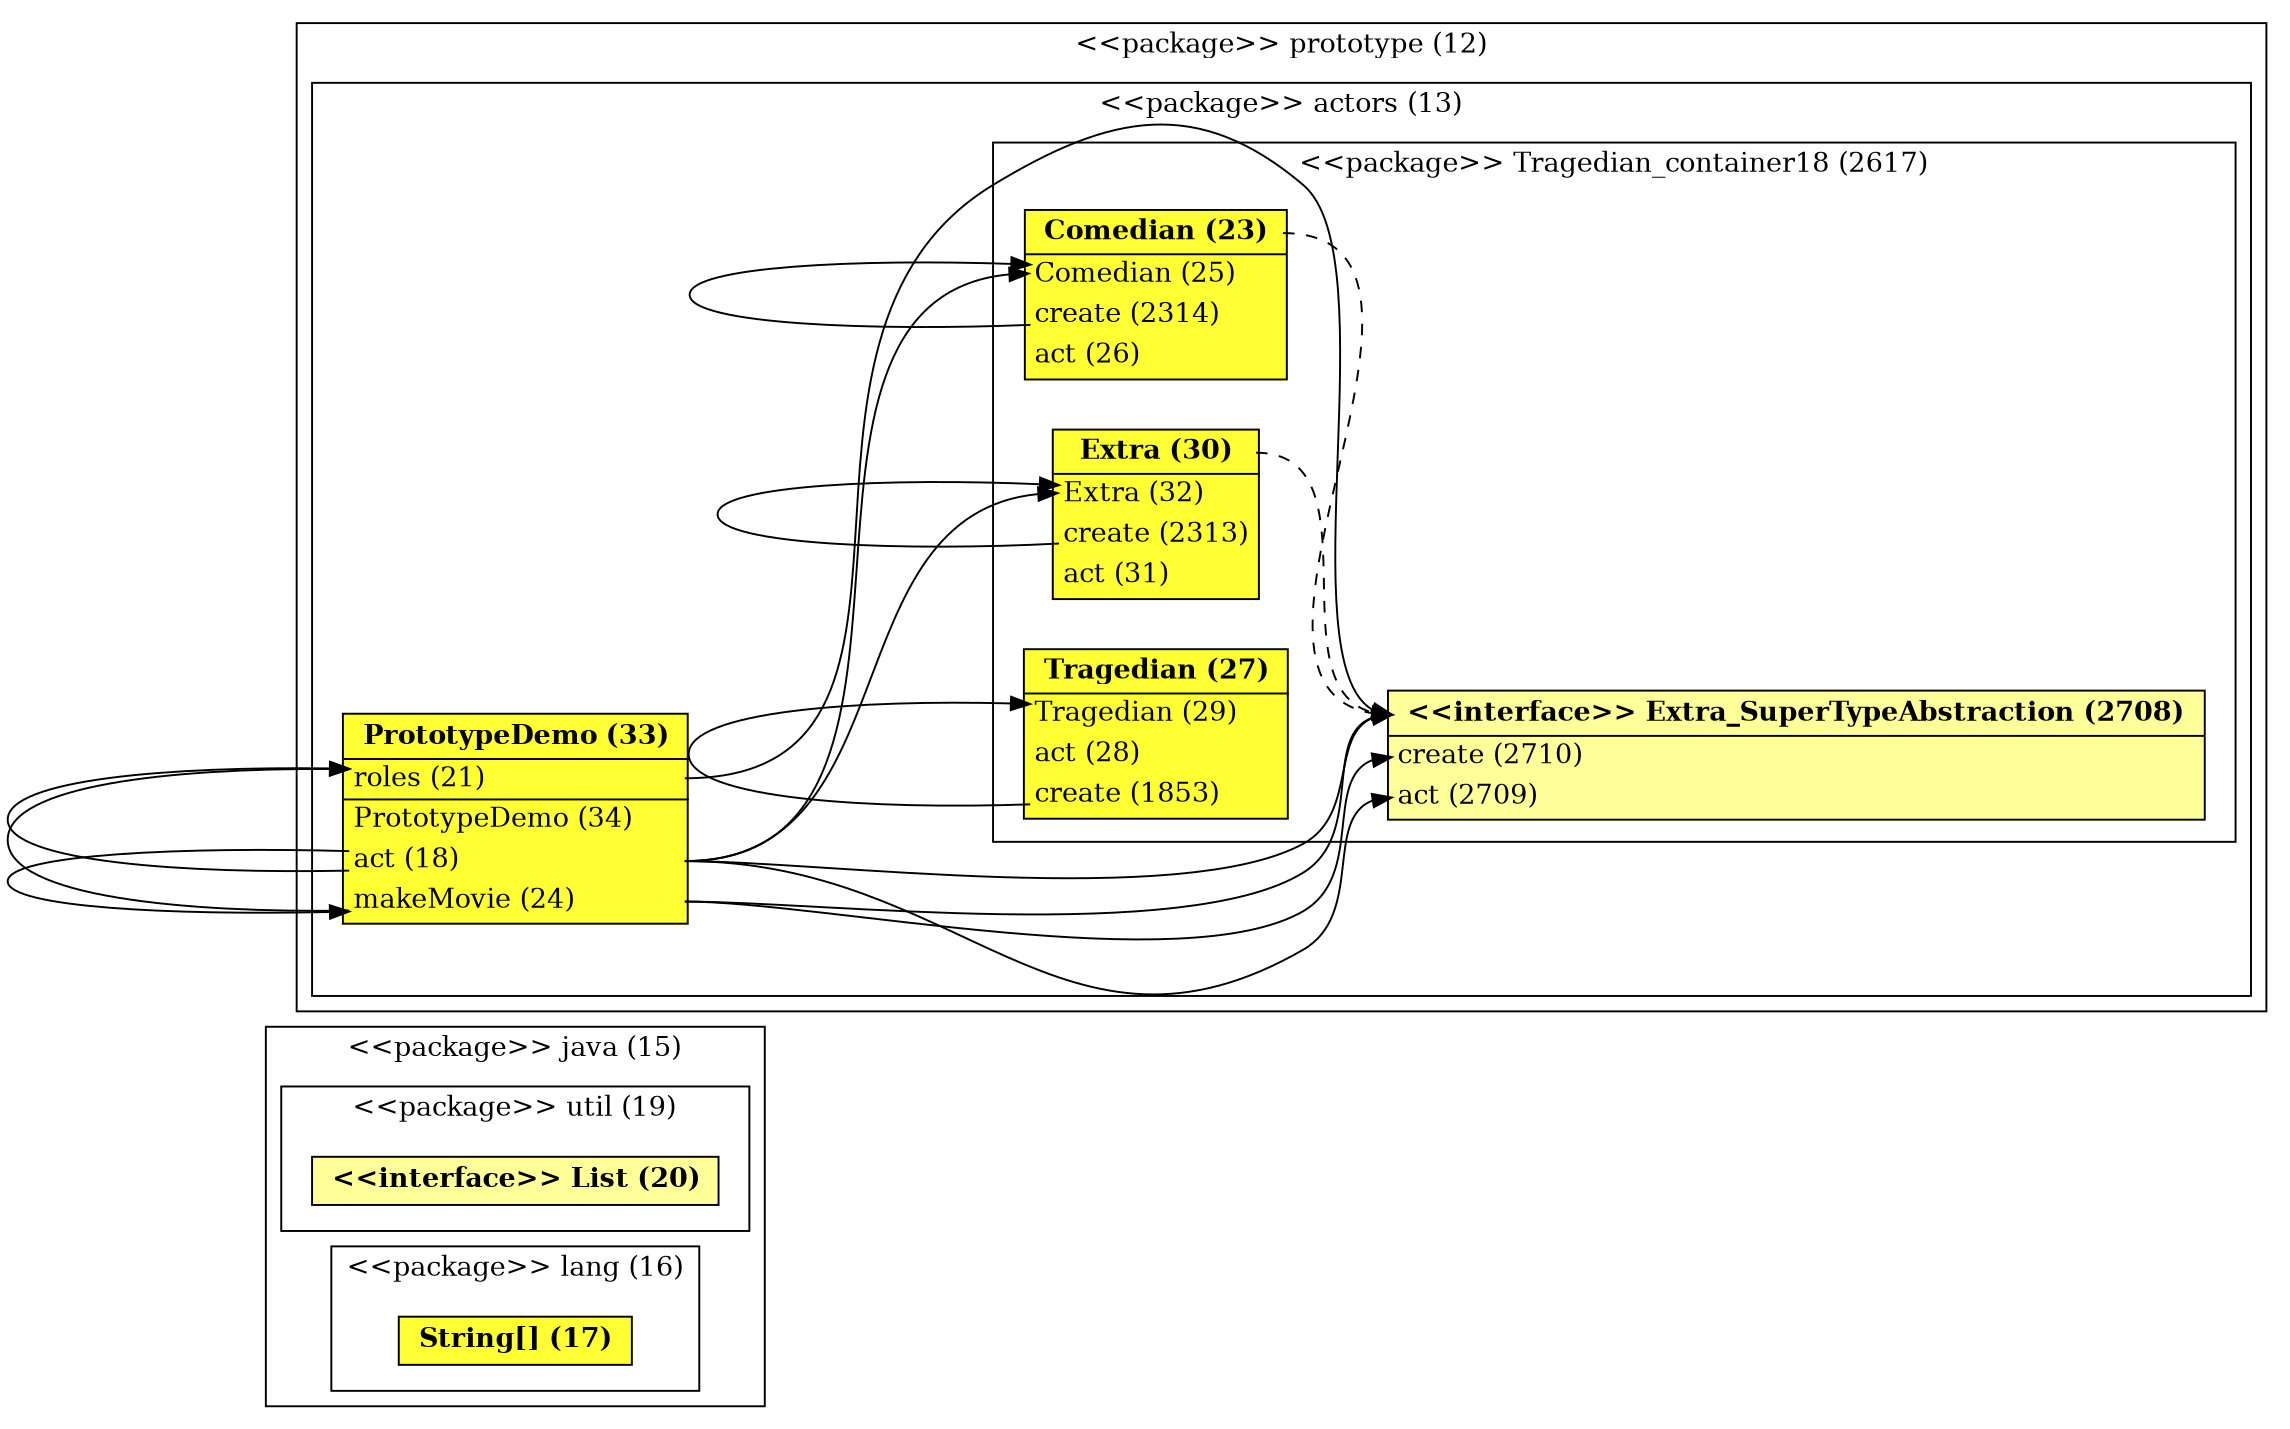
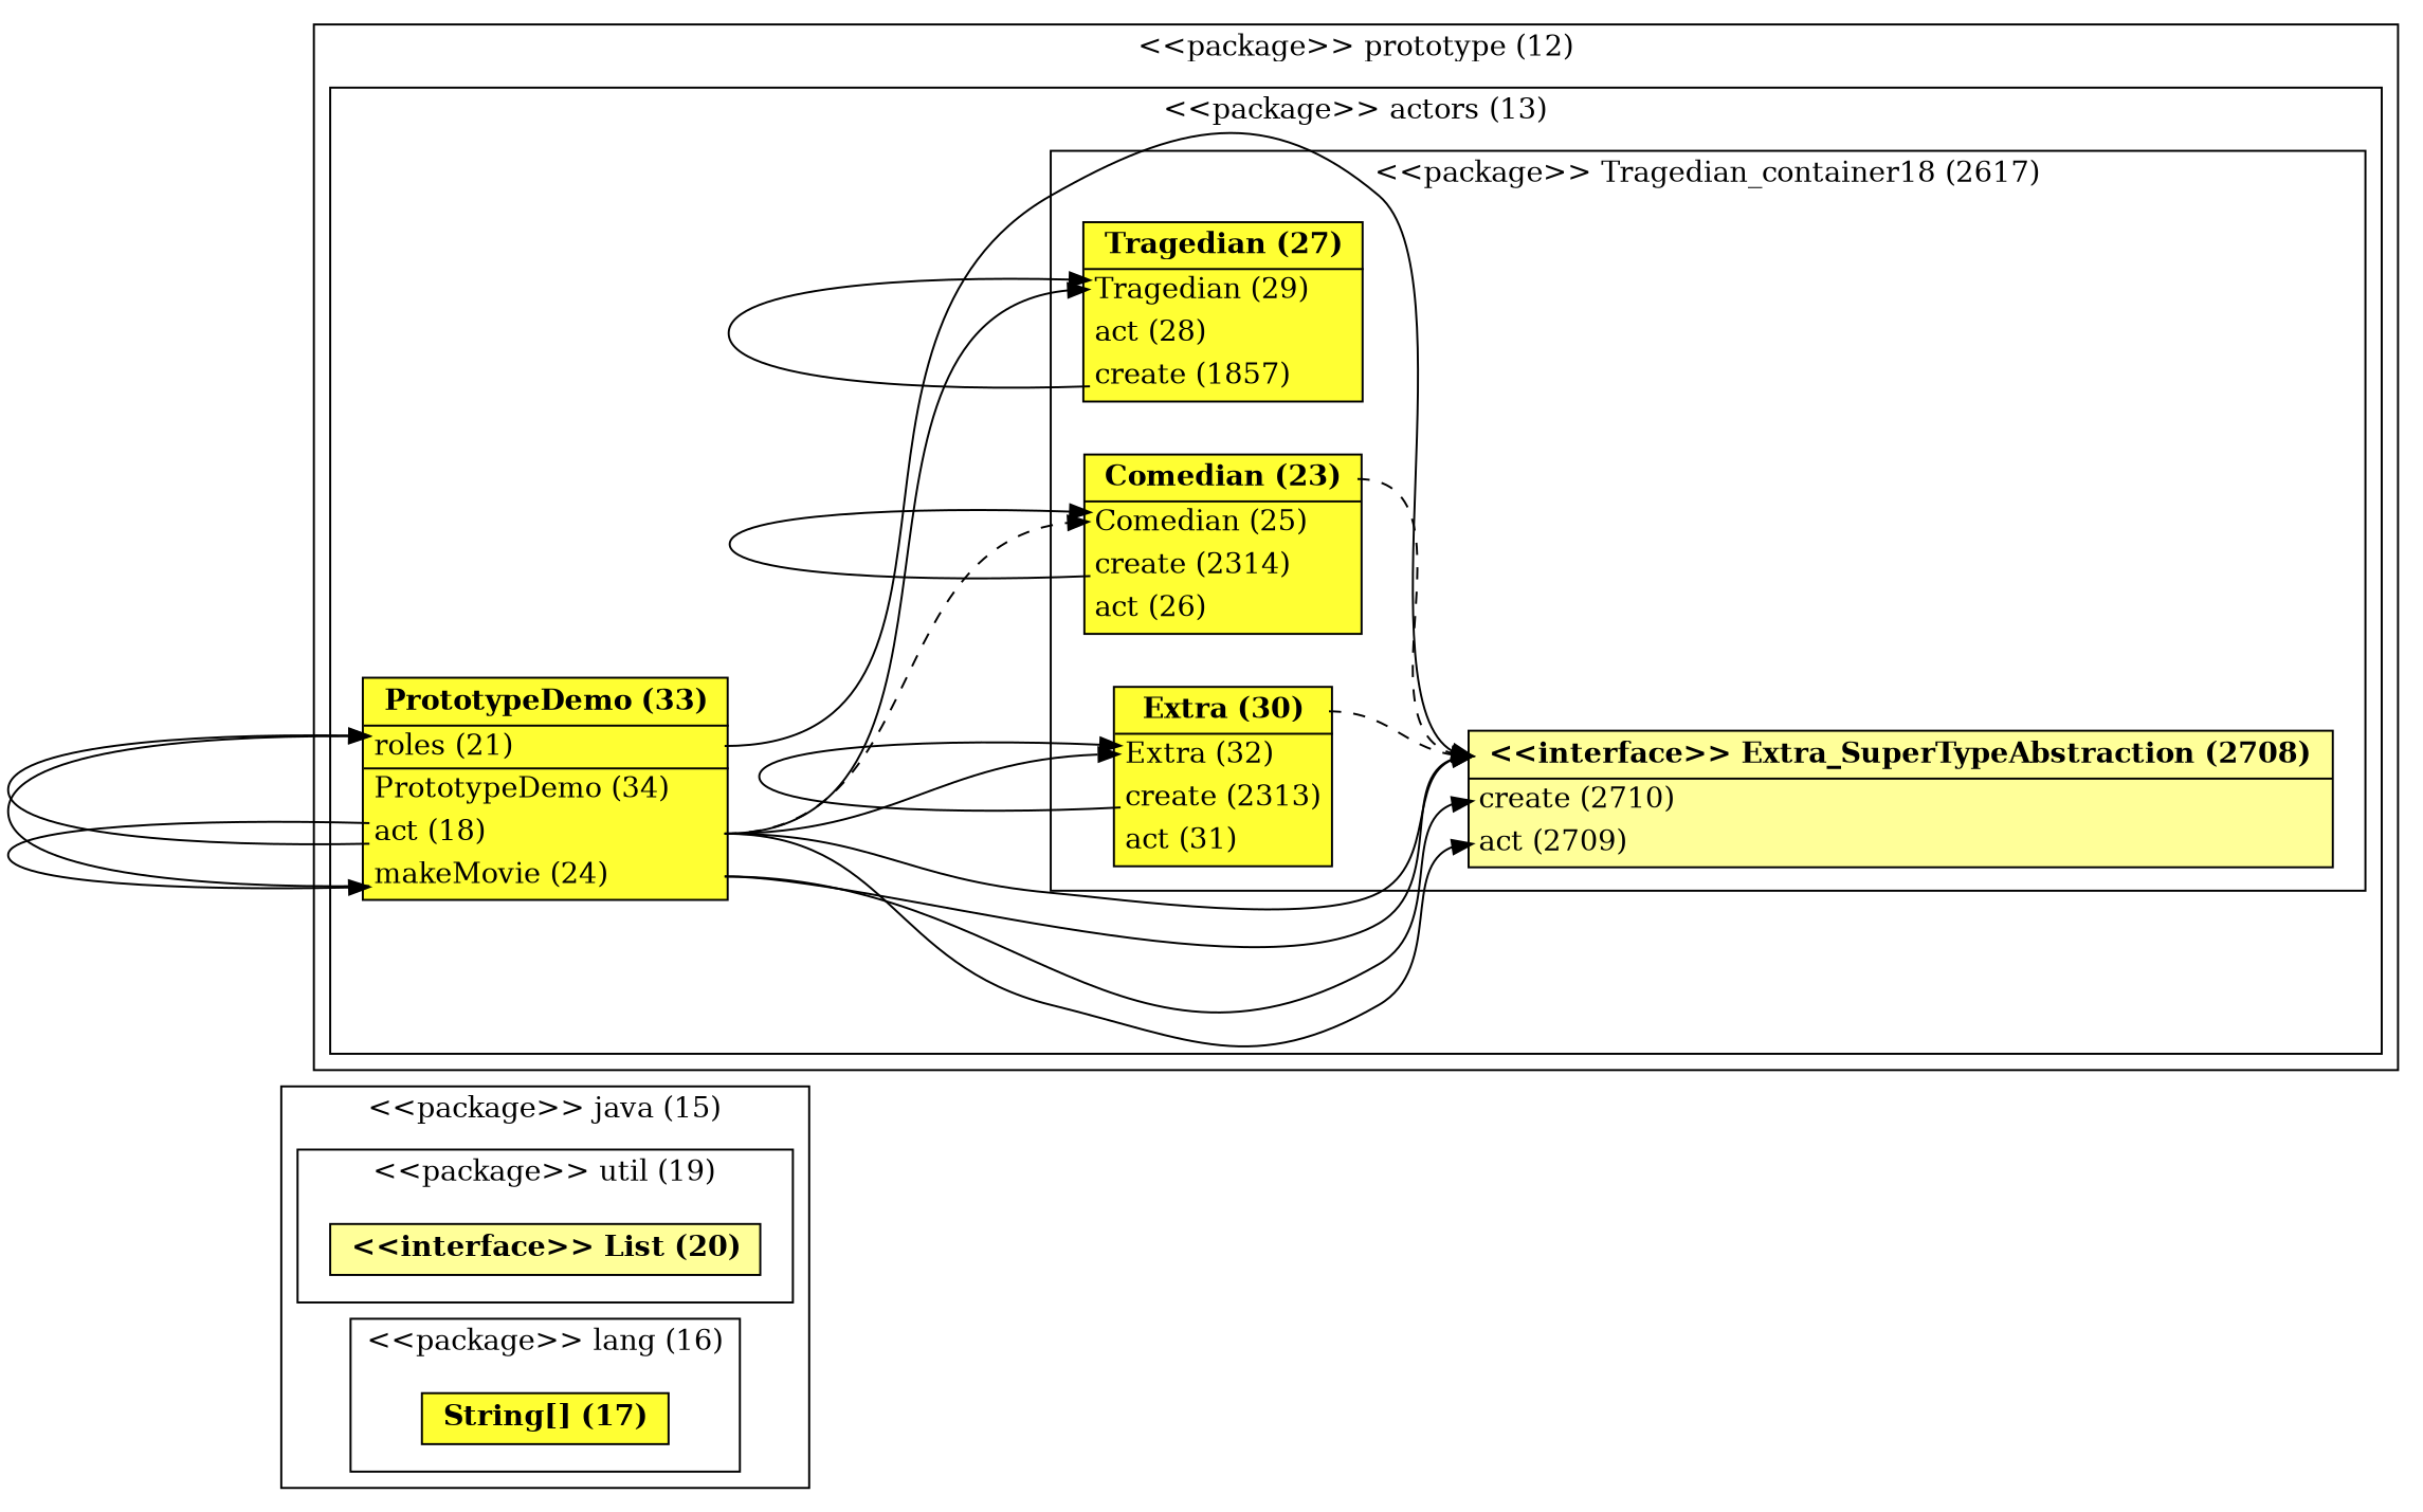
  digraph {
    compound=true
    rankdir=LR
    ranksep=equally
    node [shape=none]
    edge [arrowhead=normal color=black headport=2708 penwidth=1 style=bold tailport=18]
    n1 [label=<<TABLE BGCOLOR="#FFFF99"> <TR> <TD PORT="20" BORDER="0"> <B>&lt;&lt;interface&gt;&gt; List (20) </B></TD></TR> </TABLE>>]
    n2 [label=<<TABLE BGCOLOR="#FFFF33"> <TR> <TD PORT="17" BORDER="0"> <B>String[] (17) </B></TD></TR> </TABLE>>]
    n3 [label=<<TABLE BGCOLOR="#FFFF33"> <TR> <TD PORT="23" BORDER="0"> <B>Comedian (23) </B></TD></TR> <HR/> <TR><TD PORT="25" ALIGN="LEFT" BORDER="0">Comedian (25)</TD></TR> <TR><TD PORT="2314" ALIGN="LEFT" BORDER="0">create (2314)</TD></TR> <TR><TD PORT="26" ALIGN="LEFT" BORDER="0">act (26)</TD></TR> </TABLE>>]
    n4 [label=<<TABLE BGCOLOR="#FFFF99"> <TR> <TD PORT="2708" BORDER="0"> <B>&lt;&lt;interface&gt;&gt; Extra_SuperTypeAbstraction (2708) </B></TD></TR> <HR/> <TR><TD PORT="2710" ALIGN="LEFT" BORDER="0">create (2710)</TD></TR> <TR><TD PORT="2709" ALIGN="LEFT" BORDER="0">act (2709)</TD></TR> </TABLE>>]
    n5 [label=<<TABLE BGCOLOR="#FFFF33"> <TR> <TD PORT="30" BORDER="0"> <B>Extra (30) </B></TD></TR> <HR/> <TR><TD PORT="32" ALIGN="LEFT" BORDER="0">Extra (32)</TD></TR> <TR><TD PORT="2313" ALIGN="LEFT" BORDER="0">create (2313)</TD></TR> <TR><TD PORT="31" ALIGN="LEFT" BORDER="0">act (31)</TD></TR> </TABLE>>]
-   n6 [label=<<TABLE BGCOLOR="#FFFF33"> <TR> <TD PORT="27" BORDER="0"> <B>Tragedian (27) </B></TD></TR> <HR/> <TR><TD PORT="29" ALIGN="LEFT" BORDER="0">Tragedian (29)</TD></TR> <TR><TD PORT="28" ALIGN="LEFT" BORDER="0">act (28)</TD></TR> <TR><TD PORT="1857" ALIGN="LEFT" BORDER="0">create (1853)</TD></TR> </TABLE>>]
+   n6 [label=<<TABLE BGCOLOR="#FFFF33"> <TR> <TD PORT="27" BORDER="0"> <B>Tragedian (27) </B></TD></TR> <HR/> <TR><TD PORT="29" ALIGN="LEFT" BORDER="0">Tragedian (29)</TD></TR> <TR><TD PORT="28" ALIGN="LEFT" BORDER="0">act (28)</TD></TR> <TR><TD PORT="1857" ALIGN="LEFT" BORDER="0">create (1857)</TD></TR> </TABLE>>]
    n7 [label=<<TABLE BGCOLOR="#FFFF33"> <TR> <TD PORT="33" BORDER="0"> <B>PrototypeDemo (33) </B></TD></TR> <HR/> <TR><TD PORT="21" ALIGN="LEFT" BORDER="0">roles (21)</TD></TR> <HR/> <TR><TD PORT="34" ALIGN="LEFT" BORDER="0">PrototypeDemo (34)</TD></TR> <TR><TD PORT="18" ALIGN="LEFT" BORDER="0">act (18)</TD></TR> <TR><TD PORT="24" ALIGN="LEFT" BORDER="0">makeMovie (24)</TD></TR> </TABLE>>]
    subgraph cluster_1 {
      color=black
      label="&lt;&lt;package&gt;&gt; java (15)"
      subgraph cluster_2 {
        color=black
        label="&lt;&lt;package&gt;&gt; util (19)"
        n1
      }
      subgraph cluster_3 {
        color=black
        label="&lt;&lt;package&gt;&gt; lang (16)"
        n2
      }
    }
    subgraph cluster_4 {
      color=black
      label="&lt;&lt;package&gt;&gt; prototype (12)"
      subgraph cluster_5 {
        color=black
        label="&lt;&lt;package&gt;&gt; actors (13)"
        n7
        subgraph cluster_6 {
          color=black
          label="&lt;&lt;package&gt;&gt; Tragedian_container18 (2617)"
          n3
          n4
          n5
          n6
        }
      }
    }
    n3 -> n3 [headport=25 tailport=2314]
    n3 -> n4 [arrowhead=empty style=dashed tailport=23]
    n5 -> n4 [arrowhead=empty style=dashed tailport=30]
    n5 -> n5 [headport=32 tailport=2313]
    n6 -> n6 [headport=29 tailport=1857]
-   n7 -> n3 [headport=25]
+   n7 -> n3 [headport=25 style=dashed]
    n7 -> n4 [headport=2709]
    n7 -> n4 [headport=2710 tailport=24]
    n7 -> n4 [tailport=24]
    n7 -> n4
    n7 -> n4 [tailport=21]
    n7 -> n5 [headport=32]
+   n7 -> n6 [headport=29]
    n7 -> n7 [headport=24]
    n7 -> n7 [headport=21 tailport=24]
    n7 -> n7 [headport=21]
  }
